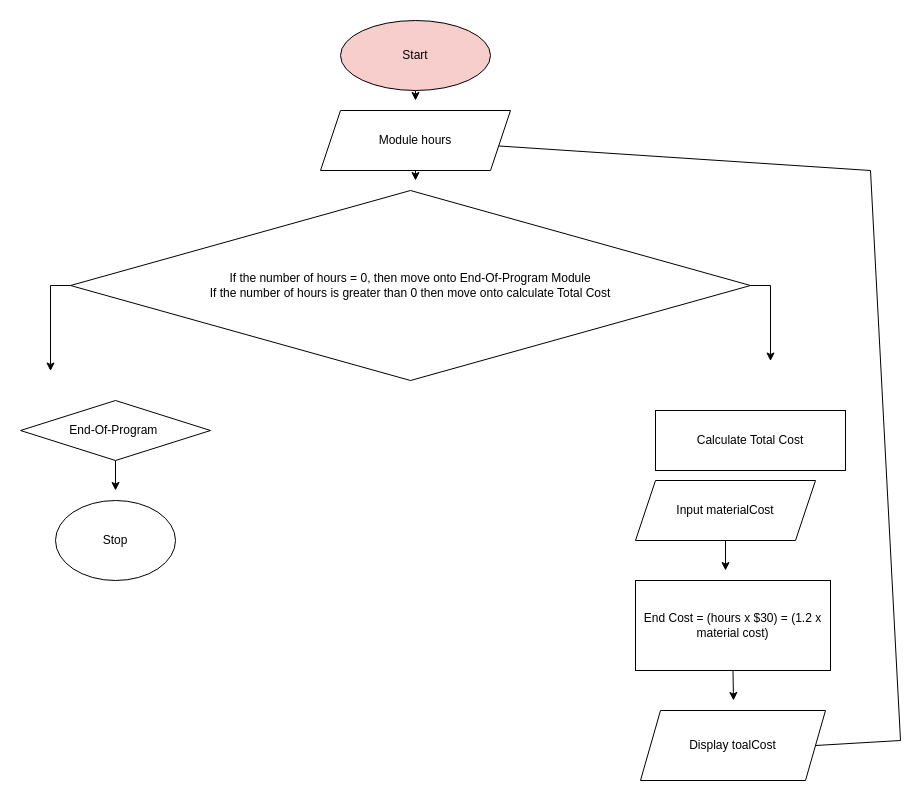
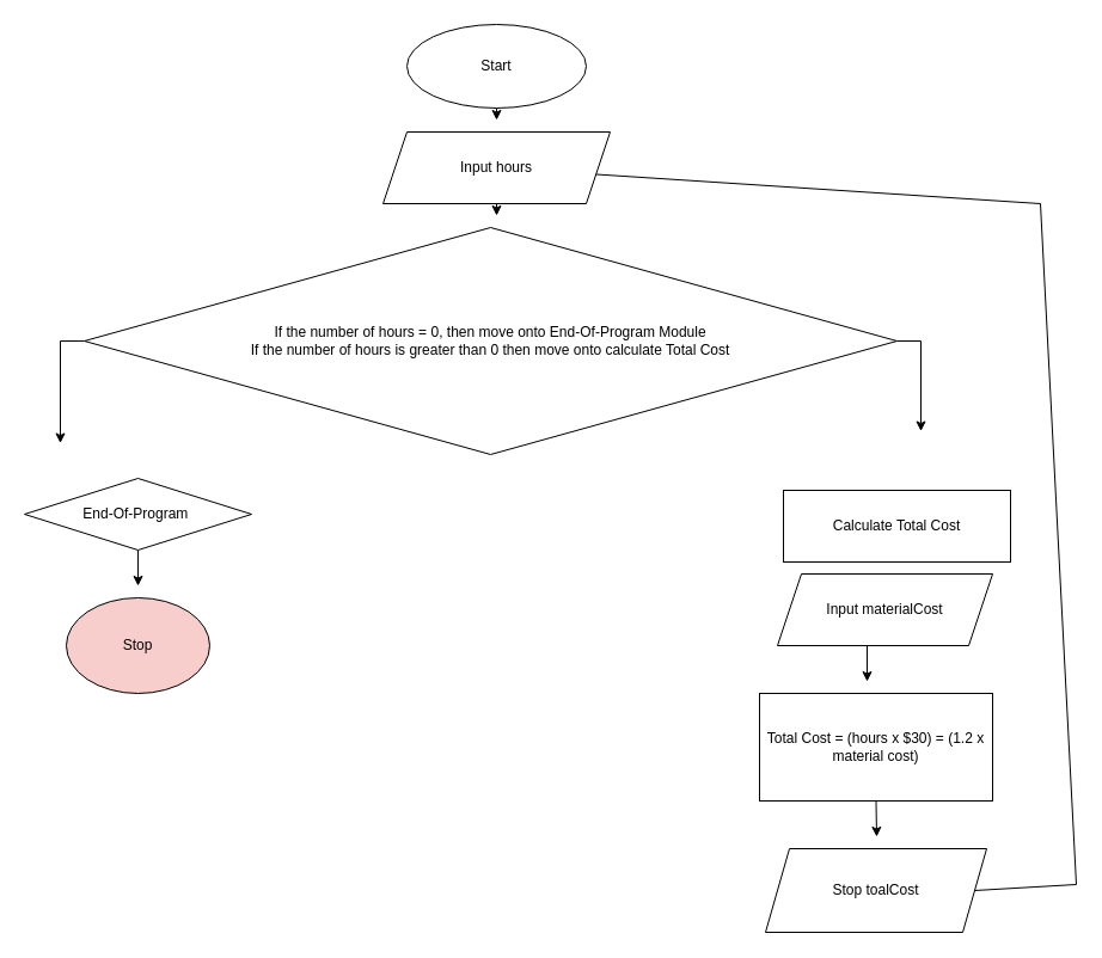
  <mxCell id="0" />
  <mxCell id="1" parent="0" />
  <mxCell id="2" style="edgeStyle=orthogonalEdgeStyle;rounded=0;orthogonalLoop=1;jettySize=auto;html=1;exitX=0.5;exitY=1;exitDx=0;exitDy=0;" parent="1" source="3" edge="1"><mxGeometry relative="1" as="geometry"><mxPoint x="415" y="100" as="targetPoint" /></mxGeometry></mxCell>
- <mxCell id="3" value="Start" style="ellipse;whiteSpace=wrap;html=1;fillColor=#f8cecc;" parent="1" vertex="1"><mxGeometry x="340" y="20" width="150" height="70" as="geometry" /></mxCell>
+ <mxCell id="3" value="Start" style="ellipse;whiteSpace=wrap;html=1;" parent="1" vertex="1"><mxGeometry x="340" y="20" width="150" height="70" as="geometry" /></mxCell>
  <mxCell id="4" style="edgeStyle=orthogonalEdgeStyle;rounded=0;orthogonalLoop=1;jettySize=auto;html=1;exitX=0.5;exitY=1;exitDx=0;exitDy=0;" parent="1" source="5" edge="1"><mxGeometry relative="1" as="geometry"><mxPoint x="415" y="180" as="targetPoint" /></mxGeometry></mxCell>
- <mxCell id="5" value="Module hours" style="shape=parallelogram;perimeter=parallelogramPerimeter;whiteSpace=wrap;html=1;fixedSize=1;" parent="1" vertex="1"><mxGeometry x="320" y="110" width="190" height="60" as="geometry" /></mxCell>
+ <mxCell id="5" value="Input hours" style="shape=parallelogram;perimeter=parallelogramPerimeter;whiteSpace=wrap;html=1;fixedSize=1;" parent="1" vertex="1"><mxGeometry x="320" y="110" width="190" height="60" as="geometry" /></mxCell>
  <mxCell id="6" style="edgeStyle=orthogonalEdgeStyle;rounded=0;orthogonalLoop=1;jettySize=auto;html=1;exitX=0.5;exitY=1;exitDx=0;exitDy=0;" parent="1" source="7" edge="1"><mxGeometry relative="1" as="geometry"><mxPoint x="725" y="570" as="targetPoint" /></mxGeometry></mxCell>
- <mxCell id="7" value="Input materialCost" style="shape=parallelogram;perimeter=parallelogramPerimeter;whiteSpace=wrap;html=1;fixedSize=1;" parent="1" vertex="1"><mxGeometry x="635" y="480" width="180" height="60" as="geometry" /></mxCell>
+ <mxCell id="7" value="Input materialCost" style="shape=parallelogram;perimeter=parallelogramPerimeter;whiteSpace=wrap;html=1;fixedSize=1;" parent="1" vertex="1"><mxGeometry x="650" y="480" width="180" height="60" as="geometry" /></mxCell>
  <mxCell id="8" style="edgeStyle=orthogonalEdgeStyle;rounded=0;orthogonalLoop=1;jettySize=auto;html=1;exitX=0;exitY=0.5;exitDx=0;exitDy=0;" parent="1" source="10" edge="1"><mxGeometry relative="1" as="geometry"><mxPoint x="50" y="370" as="targetPoint" /></mxGeometry></mxCell>
  <mxCell id="9" style="edgeStyle=orthogonalEdgeStyle;rounded=0;orthogonalLoop=1;jettySize=auto;html=1;exitX=1;exitY=0.5;exitDx=0;exitDy=0;" parent="1" source="10" edge="1"><mxGeometry relative="1" as="geometry"><mxPoint x="770" y="360" as="targetPoint" /></mxGeometry></mxCell>
  <mxCell id="10" value="If the number of hours = 0, then move onto End-Of-Program Module&lt;div&gt;If the number of hours is greater than 0 then move onto calculate Total Cost&lt;/div&gt;" style="rhombus;whiteSpace=wrap;html=1;" parent="1" vertex="1"><mxGeometry x="70" y="190" width="680" height="190" as="geometry" /></mxCell>
  <mxCell id="11" style="edgeStyle=orthogonalEdgeStyle;rounded=0;orthogonalLoop=1;jettySize=auto;html=1;exitX=0.5;exitY=1;exitDx=0;exitDy=0;" parent="1" source="12" edge="1"><mxGeometry relative="1" as="geometry"><mxPoint x="115" y="490" as="targetPoint" /></mxGeometry></mxCell>
  <mxCell id="12" value="End-Of-Program&amp;nbsp;" style="rhombus;whiteSpace=wrap;html=1;" parent="1" vertex="1"><mxGeometry x="20" y="400" width="190" height="60" as="geometry" /></mxCell>
  <mxCell id="13" style="edgeStyle=orthogonalEdgeStyle;rounded=0;orthogonalLoop=1;jettySize=auto;html=1;exitX=0.5;exitY=1;exitDx=0;exitDy=0;" parent="1" source="14" edge="1"><mxGeometry relative="1" as="geometry"><mxPoint x="725" y="460" as="targetPoint" /></mxGeometry></mxCell>
  <mxCell id="14" value="Calculate Total Cost" style="rounded=0;whiteSpace=wrap;html=1;" parent="1" vertex="1"><mxGeometry x="655" y="410" width="190" height="60" as="geometry" /></mxCell>
- <mxCell id="15" value="Stop" style="ellipse;whiteSpace=wrap;html=1;" parent="1" vertex="1"><mxGeometry x="55" y="500" width="120" height="80" as="geometry" /></mxCell>
+ <mxCell id="15" value="Stop" style="ellipse;whiteSpace=wrap;html=1;fillColor=#f8cecc;" parent="1" vertex="1"><mxGeometry x="55" y="500" width="120" height="80" as="geometry" /></mxCell>
  <mxCell id="16" style="edgeStyle=orthogonalEdgeStyle;rounded=0;orthogonalLoop=1;jettySize=auto;html=1;exitX=0.5;exitY=1;exitDx=0;exitDy=0;" parent="1" source="17" edge="1"><mxGeometry relative="1" as="geometry"><mxPoint x="733" y="700" as="targetPoint" /></mxGeometry></mxCell>
- <mxCell id="17" value="End Cost = (hours x $30) = (1.2 x material cost)" style="rounded=0;whiteSpace=wrap;html=1;" parent="1" vertex="1"><mxGeometry x="635" y="580" width="195" height="90" as="geometry" /></mxCell>
- <mxCell id="18" value="Display toalCost" style="shape=parallelogram;perimeter=parallelogramPerimeter;whiteSpace=wrap;html=1;fixedSize=1;" parent="1" vertex="1"><mxGeometry x="640" y="710" width="185" height="70" as="geometry" /></mxCell>
+ <mxCell id="17" value="Total Cost = (hours x $30) = (1.2 x material cost)" style="rounded=0;whiteSpace=wrap;html=1;" parent="1" vertex="1"><mxGeometry x="635" y="580" width="195" height="90" as="geometry" /></mxCell>
+ <mxCell id="18" value="Stop toalCost" style="shape=parallelogram;perimeter=parallelogramPerimeter;whiteSpace=wrap;html=1;fixedSize=1;" parent="1" vertex="1"><mxGeometry x="640" y="710" width="185" height="70" as="geometry" /></mxCell>
  <mxCell id="19" style="edgeStyle=orthogonalEdgeStyle;rounded=0;orthogonalLoop=1;jettySize=auto;html=1;exitX=0.5;exitY=1;exitDx=0;exitDy=0;" parent="1" source="18" target="18" edge="1"><mxGeometry relative="1" as="geometry" /></mxCell>
  <mxCell id="20" value="" style="endArrow=none;html=1;rounded=0;exitX=1;exitY=0.5;exitDx=0;exitDy=0;" parent="1" source="18" target="5" edge="1"><mxGeometry width="50" height="50" relative="1" as="geometry"><mxPoint x="840" y="760" as="sourcePoint" /><mxPoint x="550" y="150" as="targetPoint" /><Array as="points"><mxPoint x="900" y="740" /><mxPoint x="870" y="170" /></Array></mxGeometry></mxCell>
